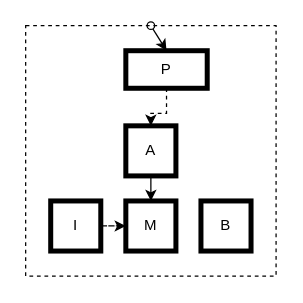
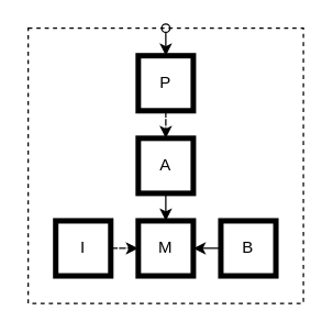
  <mxCell id="0" />
  <mxCell id="1" parent="0" />
  <mxCell id="2" value="" style="rounded=0;whiteSpace=wrap;html=1;strokeWidth=1;dashed=1;container=1;collapsible=0;recursiveResize=0;expand=0;rotatable=1;resizable=1;allowArrows=1;" vertex="1" parent="1"><mxGeometry x="20" y="20" width="200" height="200" as="geometry" /></mxCell>
  <mxCell id="3" style="edgeStyle=orthogonalEdgeStyle;rounded=0;orthogonalLoop=1;jettySize=auto;html=1;entryX=0;entryY=0.5;entryDx=0;entryDy=0;dashed=1;" edge="1" parent="1" source="4" target="5"><mxGeometry relative="1" as="geometry" /></mxCell>
  <mxCell id="4" value="I" style="rounded=0;whiteSpace=wrap;html=1;strokeWidth=4;" vertex="1" parent="1"><mxGeometry x="40" y="160" width="40" height="40" as="geometry" /></mxCell>
  <mxCell id="5" value="M" style="rounded=0;whiteSpace=wrap;html=1;strokeWidth=4;" vertex="1" parent="1"><mxGeometry x="100" y="160" width="40" height="40" as="geometry" /></mxCell>
+ <mxCell id="6" style="edgeStyle=orthogonalEdgeStyle;rounded=0;orthogonalLoop=1;jettySize=auto;html=1;entryX=1;entryY=0.5;entryDx=0;entryDy=0;" edge="1" parent="1" source="7" target="5"><mxGeometry relative="1" as="geometry" /></mxCell>
  <mxCell id="7" value="B" style="rounded=0;whiteSpace=wrap;html=1;strokeWidth=4;" vertex="1" parent="1"><mxGeometry x="160" y="160" width="40" height="40" as="geometry" /></mxCell>
  <mxCell id="8" style="edgeStyle=orthogonalEdgeStyle;rounded=0;orthogonalLoop=1;jettySize=auto;html=1;entryX=0.5;entryY=0;entryDx=0;entryDy=0;" edge="1" parent="1" source="9" target="5"><mxGeometry relative="1" as="geometry" /></mxCell>
  <mxCell id="9" value="A" style="rounded=0;whiteSpace=wrap;html=1;strokeWidth=4;" vertex="1" parent="1"><mxGeometry x="100" y="100" width="40" height="40" as="geometry" /></mxCell>
  <mxCell id="10" style="edgeStyle=orthogonalEdgeStyle;rounded=0;orthogonalLoop=1;jettySize=auto;html=1;entryX=0.5;entryY=0;entryDx=0;entryDy=0;dashed=1;" edge="1" parent="1" source="11" target="9"><mxGeometry relative="1" as="geometry" /></mxCell>
- <mxCell id="11" value="P" style="rounded=0;whiteSpace=wrap;html=1;strokeWidth=4;" vertex="1" parent="1"><mxGeometry x="100" y="40" width="65" height="30" as="geometry" /></mxCell>
+ <mxCell id="11" value="P" style="rounded=0;whiteSpace=wrap;html=1;strokeWidth=4;" vertex="1" parent="1"><mxGeometry x="100" y="40" width="40" height="40" as="geometry" /></mxCell>
  <mxCell id="12" value="" style="endArrow=classic;html=1;rounded=0;exitX=0.5;exitY=0;exitDx=0;exitDy=0;entryX=0.5;entryY=0;entryDx=0;entryDy=0;startArrow=oval;startFill=0;" edge="1" parent="1" source="2" target="11"><mxGeometry width="50" height="50" relative="1" as="geometry"><mxPoint x="126" y="20" as="sourcePoint" /><mxPoint x="66" y="350" as="targetPoint" /></mxGeometry></mxCell>
